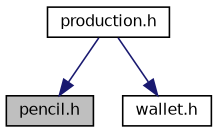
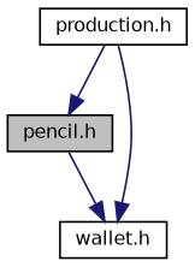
  digraph {
    node [color=black fillcolor=white fontname=Helvetica fontsize=10 shape=record style=filled]
    edge [color=midnightblue fontname=Helvetica fontsize=10 labelfontname=Helvetica labelfontsize=10 style=solid]
    n1 [fillcolor=grey75 fontcolor=black height=0.2 label="pencil.h" width=0.4]
    n2 [height=0.2 label="wallet.h" width=0.4]
    n3 [height=0.2 label="production.h" width=0.4]
+   n1 -> n2
    n3 -> n1
    n3 -> n2
  }
